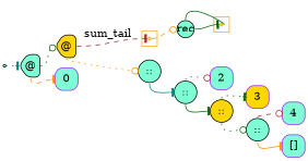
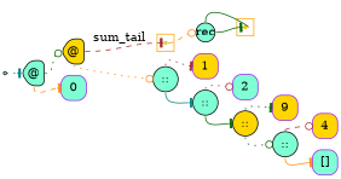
  digraph {
    labeldistance=0
    nodesep=.175
    rankdir=LR
    ranksep=.175
    node [color="#000000" fillcolor=aquamarine fixedsize=true orientation=90 shape=square style="rounded,filled"]
    edge [arrowhead=tee arrowtail=none color=darkgreen headport=w style=dotted tailport=s]
    ndcluster_nd60 [color=orange shape=point style=filled]
    ndcluster_nd140 [color=orange fillcolor=gold shape=point style=filled]
    n3 [height=.3 label=rec shape=circle width=.3 orientation=""]
    nd1 [shape=point style=filled color="" orientation=""]
    n5 [height=.4 label="@" shape=house width=.4]
    n6 [fillcolor=gold height=.4 label="@" shape=house width=.4]
    n7 [color=purple height=.4 label=0 width=.4]
    n8 [height=.4 label="::" shape=circle width=.4 orientation=""]
+   n9 [color=purple fillcolor=gold height=.4 label=1 width=.4]
    n10 [height=.4 label="::" shape=circle width=.4 orientation=""]
    n11 [color=purple height=.4 label=2 width=.4]
    n12 [fillcolor=gold height=.4 label="::" shape=circle width=.4 orientation=""]
-   n13 [color=purple fillcolor=gold height=.4 label=3 width=.4]
+   n13 [color=purple fillcolor=gold height=.4 label=9 width=.4]
    n14 [height=.4 label="::" shape=circle width=.4 orientation=""]
-   n15 [color=purple height=.4 label=4 width=.4]
+   n15 [color=purple fillcolor=gold height=.4 label=4 width=.4]
    n16 [color=purple height=.4 label="[]" width=.4]
    subgraph cluster_1 {
      color=orange
      style=fill
      ndcluster_nd60
    }
    subgraph cluster_2 {
      color=orange
      style=fill
      ndcluster_nd140
    }
    ndcluster_nd60 -> n3 [arrowhead=odot color=darkorange style=dashed tailport=e]
    n3 -> ndcluster_nd140 [arrowhead=none dir=back headport=e style=solid tailport=n]
    n3 -> ndcluster_nd140 [style=solid tailport=e]
    nd1 -> n5 [color=teal tailport=e]
    n5 -> n6 [arrowhead=odot tailport=e]
    n5 -> n7 [color=darkorange style=dashed]
    n6 -> ndcluster_nd60 [color=brown label=sum_tail style=dashed tailport=e]
    n6 -> n8 [arrowhead=odot color=darkorange]
+   n8 -> n9 [color=brown tailport=n]
    n8 -> n10 [color=teal style=solid]
    n10 -> n11 [arrowhead=odot color=brown tailport=n]
    n10 -> n12 [style=solid]
    n12 -> n13 [tailport=n]
    n12 -> n14 [arrowhead=odot]
    n14 -> n15 [arrowhead=odot color=brown style=dashed tailport=n]
    n14 -> n16 [color=darkorange style=solid]
  }
